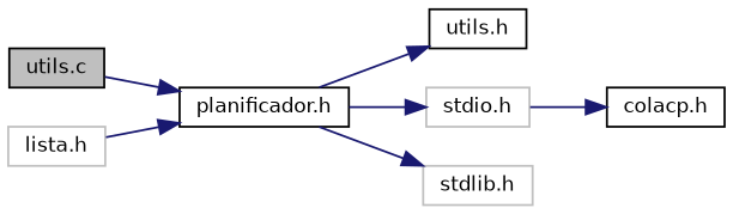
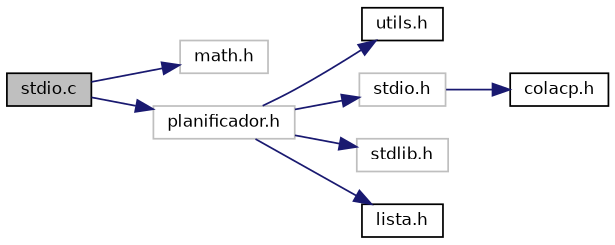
  digraph {
    rankdir=LR
    node [color=black fillcolor=white fontname=Helvetica fontsize=10 shape=record style=filled]
    edge [color=midnightblue fontname=Helvetica fontsize=10 labelfontname=Helvetica labelfontsize=10 style=solid]
-   n1 [fillcolor=grey75 fontcolor=black height=0.2 label="utils.c" width=0.4]
-   n3 [height=0.2 label="planificador.h" width=0.4]
+   n1 [fillcolor=grey75 fontcolor=black height=0.2 label="stdio.c" width=0.4]
+   n2 [color=grey75 height=0.2 label="math.h" width=0.4]
+   n3 [color=grey75 height=0.2 label="planificador.h" width=0.4]
    n4 [height=0.2 label="utils.h" width=0.4]
    n5 [color=grey75 height=0.2 label="stdio.h" width=0.4]
    n6 [color=grey75 height=0.2 label="stdlib.h" width=0.4]
-   n7 [color=grey75 height=0.2 label="lista.h" width=0.4]
+   n7 [height=0.2 label="lista.h" width=0.4]
    n8 [height=0.2 label="colacp.h" width=0.4]
+   n1 -> n2
    n1 -> n3
    n3 -> n4
    n3 -> n5
    n3 -> n6
-   n7 -> n3
+   n3 -> n7
    n5 -> n8
  }
